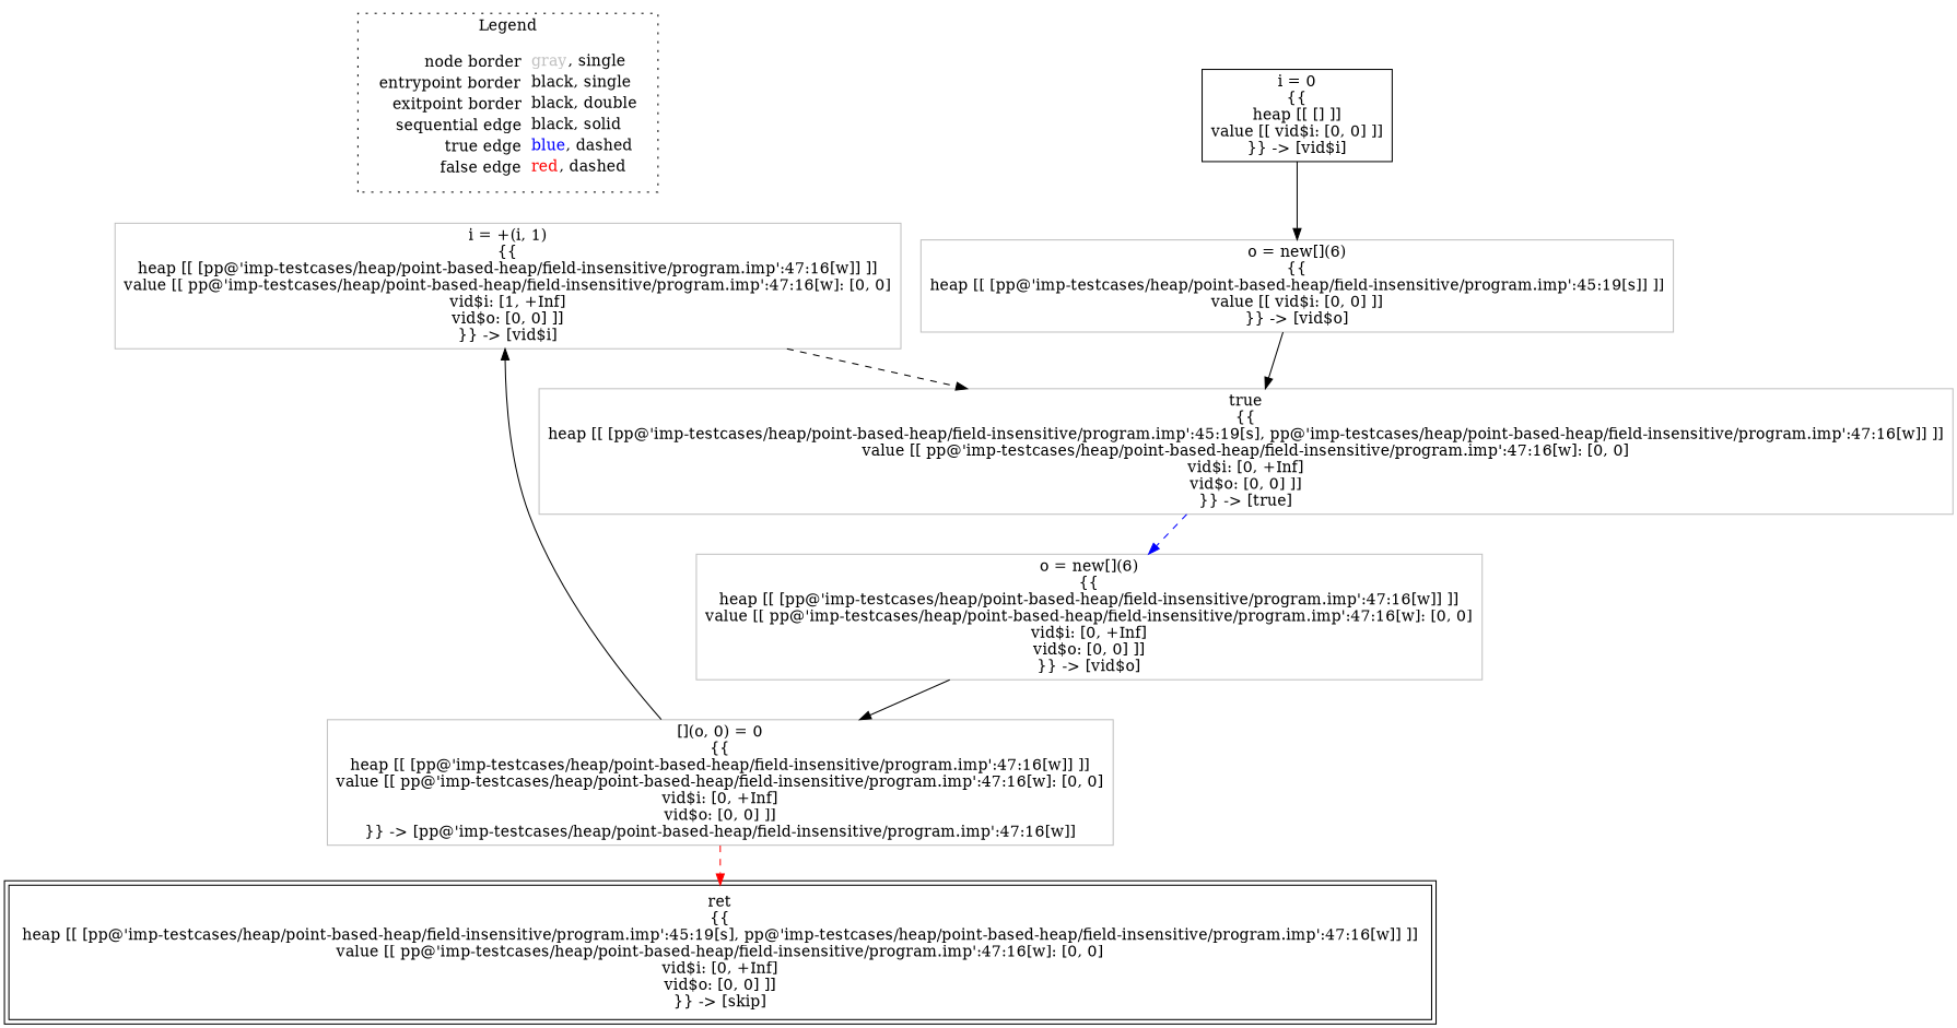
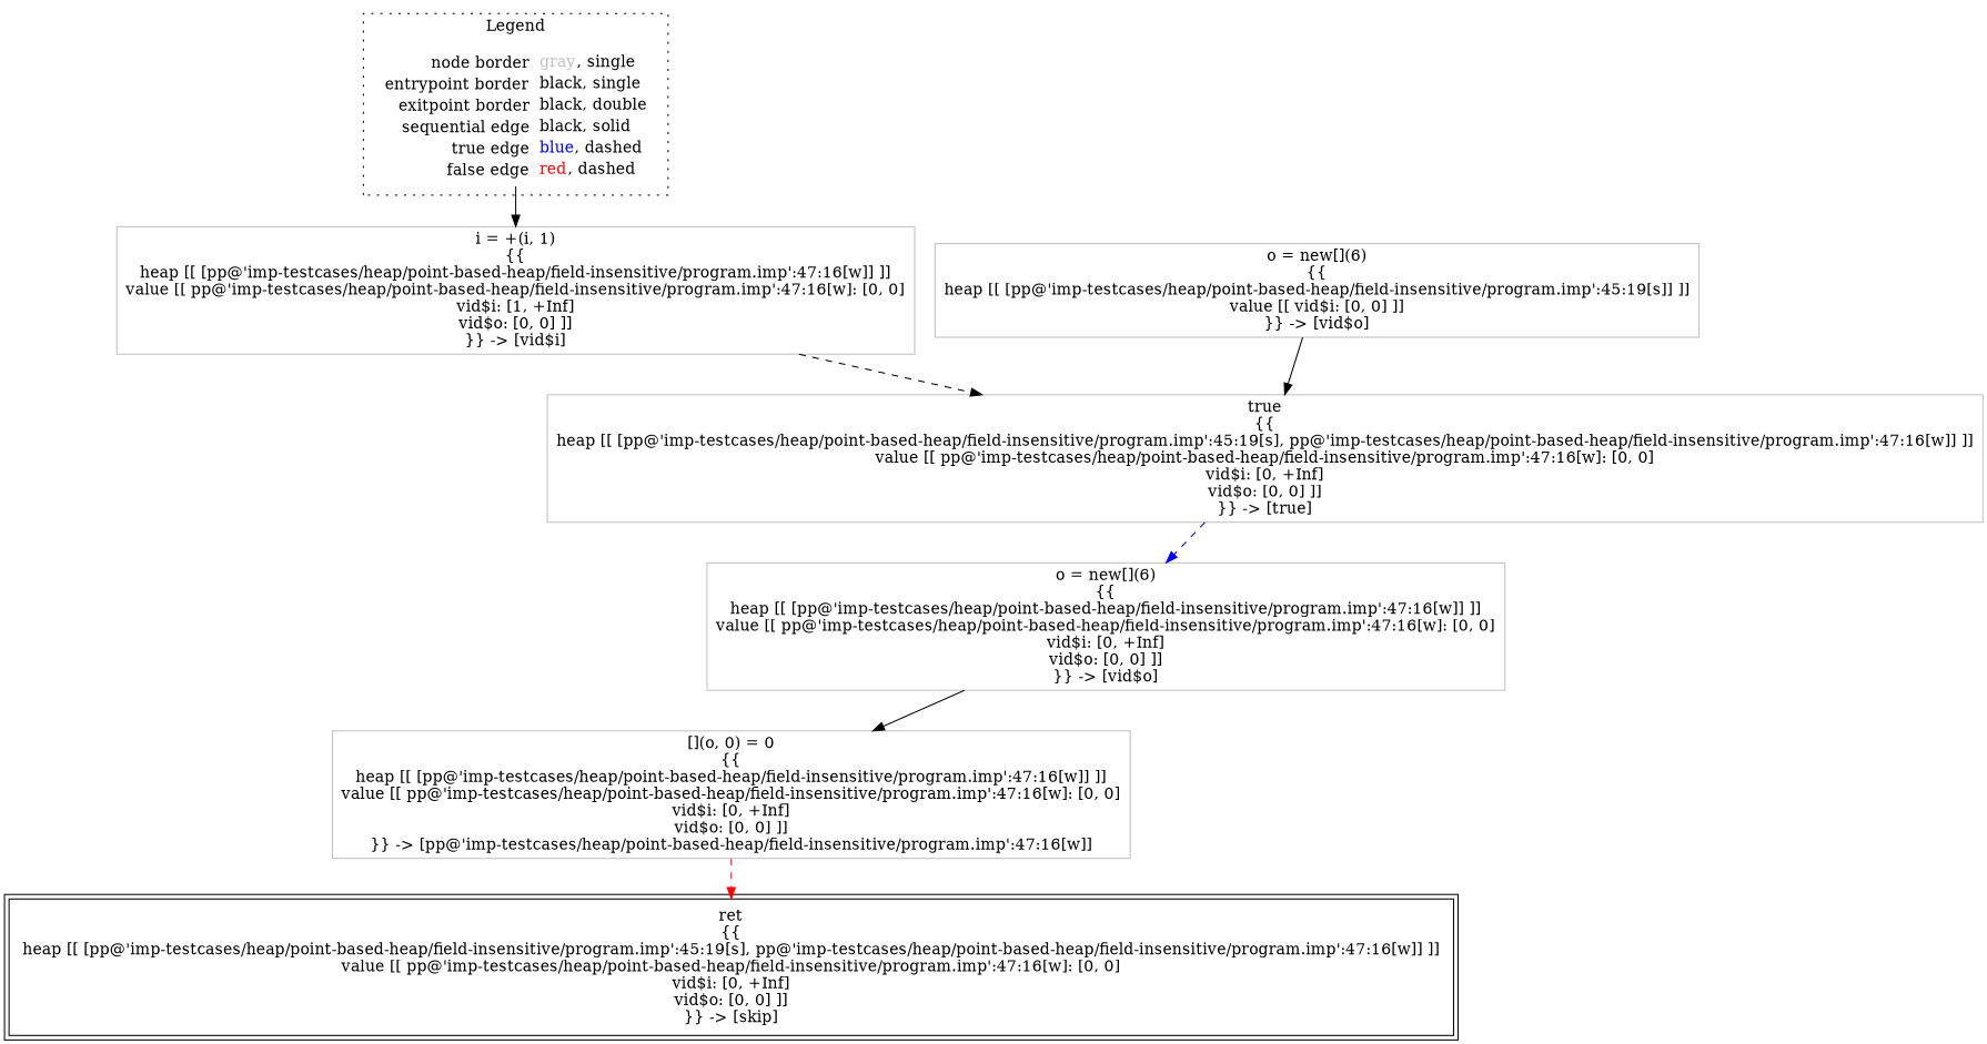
  digraph {
    node [shape=rect color=gray]
    edge [color=black]
    n1 [label=<<table border="0" cellpadding="2" cellspacing="0" cellborder="0"><tr><td align="right">node border&nbsp;</td><td align="left"><font color="gray">gray</font>, single</td></tr><tr><td align="right">entrypoint border&nbsp;</td><td align="left"><font color="black">black</font>, single</td></tr><tr><td align="right">exitpoint border&nbsp;</td><td align="left"><font color="black">black</font>, double</td></tr><tr><td align="right">sequential edge&nbsp;</td><td align="left"><font color="black">black</font>, solid</td></tr><tr><td align="right">true edge&nbsp;</td><td align="left"><font color="blue">blue</font>, dashed</td></tr><tr><td align="right">false edge&nbsp;</td><td align="left"><font color="red">red</font>, dashed</td></tr></table>> shape=plaintext color=""]
-   n2 [color=black label=<i = 0<BR/>{{<BR/>heap [[ [] ]]<BR/>value [[ vid$i: [0, 0] ]]<BR/>}} -&gt; [vid$i]>]
    n3 [label=<o = new[](6)<BR/>{{<BR/>heap [[ [pp@'imp-testcases/heap/point-based-heap/field-insensitive/program.imp':45:19[s]] ]]<BR/>value [[ vid$i: [0, 0] ]]<BR/>}} -&gt; [vid$o]>]
    n4 [label=<true<BR/>{{<BR/>heap [[ [pp@'imp-testcases/heap/point-based-heap/field-insensitive/program.imp':45:19[s], pp@'imp-testcases/heap/point-based-heap/field-insensitive/program.imp':47:16[w]] ]]<BR/>value [[ pp@'imp-testcases/heap/point-based-heap/field-insensitive/program.imp':47:16[w]: [0, 0]<BR/>vid$i: [0, +Inf]<BR/>vid$o: [0, 0] ]]<BR/>}} -&gt; [true]>]
    n5 [color=black label=<ret<BR/>{{<BR/>heap [[ [pp@'imp-testcases/heap/point-based-heap/field-insensitive/program.imp':45:19[s], pp@'imp-testcases/heap/point-based-heap/field-insensitive/program.imp':47:16[w]] ]]<BR/>value [[ pp@'imp-testcases/heap/point-based-heap/field-insensitive/program.imp':47:16[w]: [0, 0]<BR/>vid$i: [0, +Inf]<BR/>vid$o: [0, 0] ]]<BR/>}} -&gt; [skip]> peripheries=2]
    n6 [label=<i = +(i, 1)<BR/>{{<BR/>heap [[ [pp@'imp-testcases/heap/point-based-heap/field-insensitive/program.imp':47:16[w]] ]]<BR/>value [[ pp@'imp-testcases/heap/point-based-heap/field-insensitive/program.imp':47:16[w]: [0, 0]<BR/>vid$i: [1, +Inf]<BR/>vid$o: [0, 0] ]]<BR/>}} -&gt; [vid$i]>]
    n7 [label=<o = new[](6)<BR/>{{<BR/>heap [[ [pp@'imp-testcases/heap/point-based-heap/field-insensitive/program.imp':47:16[w]] ]]<BR/>value [[ pp@'imp-testcases/heap/point-based-heap/field-insensitive/program.imp':47:16[w]: [0, 0]<BR/>vid$i: [0, +Inf]<BR/>vid$o: [0, 0] ]]<BR/>}} -&gt; [vid$o]>]
    n8 [label=<[](o, 0) = 0<BR/>{{<BR/>heap [[ [pp@'imp-testcases/heap/point-based-heap/field-insensitive/program.imp':47:16[w]] ]]<BR/>value [[ pp@'imp-testcases/heap/point-based-heap/field-insensitive/program.imp':47:16[w]: [0, 0]<BR/>vid$i: [0, +Inf]<BR/>vid$o: [0, 0] ]]<BR/>}} -&gt; [pp@'imp-testcases/heap/point-based-heap/field-insensitive/program.imp':47:16[w]]>]
    subgraph cluster_1 {
      label=Legend
      style=dotted
      n1
    }
-   n2 -> n3
    n3 -> n4
    n4 -> n7 [color=blue style=dashed]
    n6 -> n4 [style=dashed]
    n7 -> n8
    n8 -> n5 [color=red style=dashed]
-   n8 -> n6
+   n1 -> n6
  }
